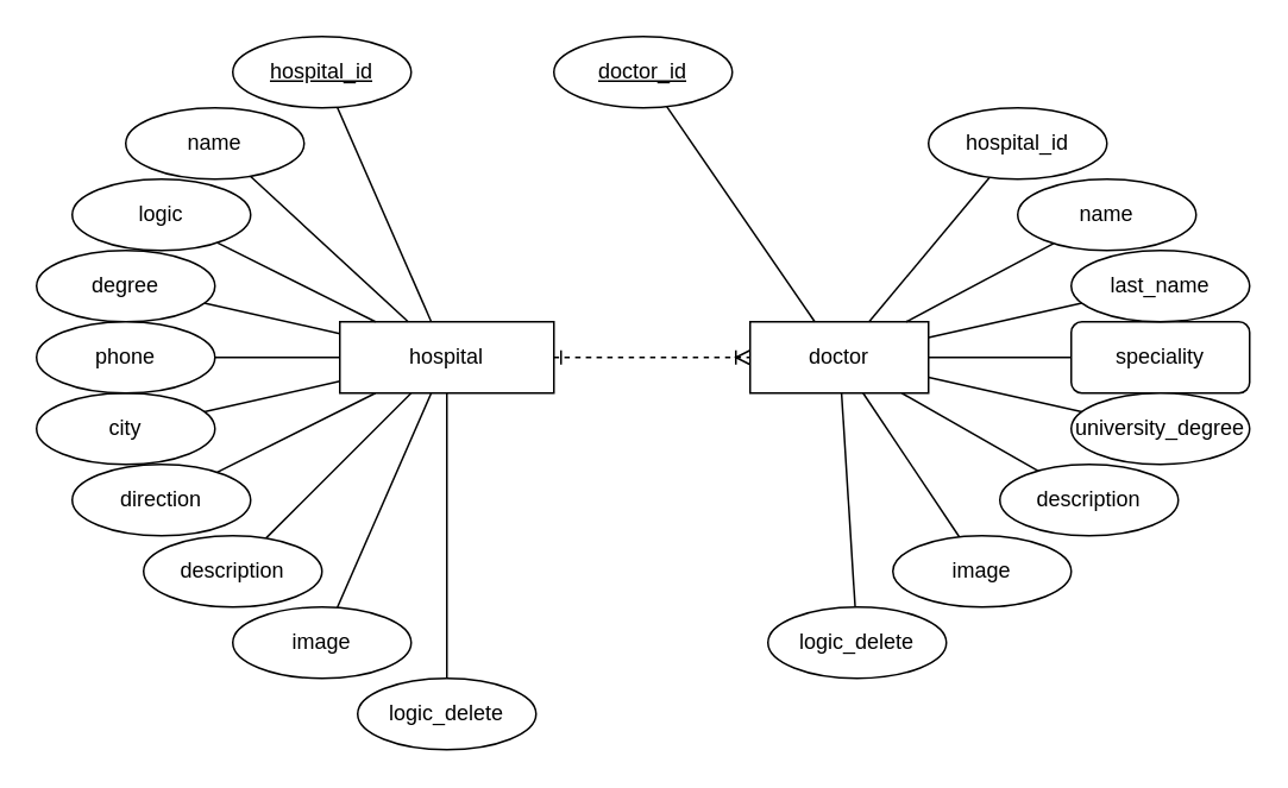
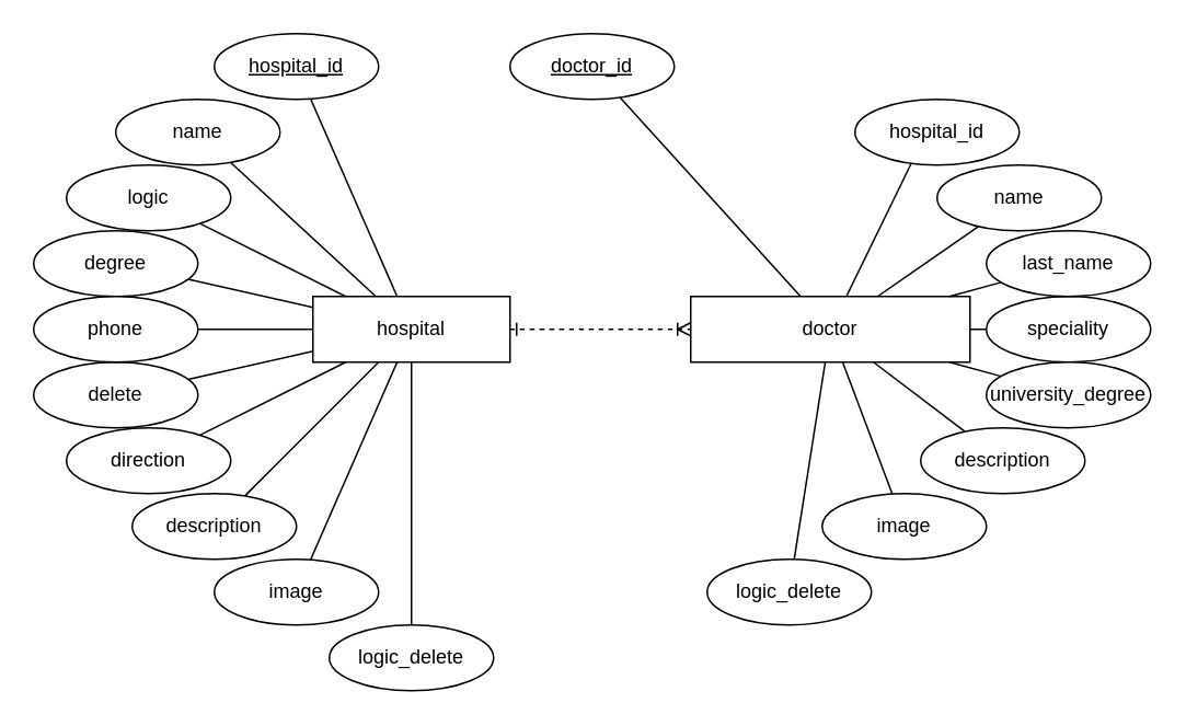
  <mxCell id="0" />
  <mxCell id="1" parent="0" />
  <mxCell id="2" style="edgeStyle=none;curved=1;rounded=0;orthogonalLoop=1;jettySize=auto;html=1;entryX=0;entryY=0.5;entryDx=0;entryDy=0;fontSize=12;strokeColor=default;endArrow=ERoneToMany;endFill=0;startArrow=ERone;startFill=0;dashed=1;" parent="1" source="3" target="22" edge="1"><mxGeometry relative="1" as="geometry" /></mxCell>
  <mxCell id="3" value="hospital" style="whiteSpace=wrap;html=1;align=center;" parent="1" vertex="1"><mxGeometry x="190" y="180" width="120" height="40" as="geometry" /></mxCell>
  <mxCell id="4" style="edgeStyle=none;curved=1;rounded=0;orthogonalLoop=1;jettySize=auto;html=1;fontSize=12;startSize=8;endSize=8;endArrow=none;startFill=0;" parent="1" source="5" target="3" edge="1"><mxGeometry relative="1" as="geometry" /></mxCell>
  <mxCell id="5" value="hospital_id" style="ellipse;whiteSpace=wrap;html=1;align=center;fontStyle=4;" parent="1" vertex="1"><mxGeometry x="130" y="20" width="100" height="40" as="geometry" /></mxCell>
  <mxCell id="6" style="edgeStyle=none;shape=connector;curved=1;rounded=0;orthogonalLoop=1;jettySize=auto;html=1;strokeColor=default;align=center;verticalAlign=middle;fontFamily=Helvetica;fontSize=12;fontColor=default;labelBackgroundColor=default;startFill=0;startSize=8;endArrow=none;endSize=8;" parent="1" source="7" target="3" edge="1"><mxGeometry relative="1" as="geometry" /></mxCell>
  <mxCell id="7" value="name" style="ellipse;whiteSpace=wrap;html=1;align=center;" parent="1" vertex="1"><mxGeometry x="70" y="60" width="100" height="40" as="geometry" /></mxCell>
  <mxCell id="8" style="edgeStyle=none;shape=connector;curved=1;rounded=0;orthogonalLoop=1;jettySize=auto;html=1;strokeColor=default;align=center;verticalAlign=middle;fontFamily=Helvetica;fontSize=12;fontColor=default;labelBackgroundColor=default;startFill=0;startSize=8;endArrow=none;endSize=8;" parent="1" source="9" target="3" edge="1"><mxGeometry relative="1" as="geometry" /></mxCell>
  <mxCell id="9" value="logic" style="ellipse;whiteSpace=wrap;html=1;align=center;" parent="1" vertex="1"><mxGeometry x="40" y="100" width="100" height="40" as="geometry" /></mxCell>
  <mxCell id="10" style="edgeStyle=none;shape=connector;curved=1;rounded=0;orthogonalLoop=1;jettySize=auto;html=1;strokeColor=default;align=center;verticalAlign=middle;fontFamily=Helvetica;fontSize=12;fontColor=default;labelBackgroundColor=default;startFill=0;startSize=8;endArrow=none;endSize=8;" parent="1" source="11" target="3" edge="1"><mxGeometry relative="1" as="geometry" /></mxCell>
  <mxCell id="11" value="degree" style="ellipse;whiteSpace=wrap;html=1;align=center;" parent="1" vertex="1"><mxGeometry x="20" y="140" width="100" height="40" as="geometry" /></mxCell>
  <mxCell id="12" style="edgeStyle=none;shape=connector;curved=1;rounded=0;orthogonalLoop=1;jettySize=auto;html=1;strokeColor=default;align=center;verticalAlign=middle;fontFamily=Helvetica;fontSize=12;fontColor=default;labelBackgroundColor=default;startFill=0;startSize=8;endArrow=none;endSize=8;" parent="1" source="13" target="3" edge="1"><mxGeometry relative="1" as="geometry" /></mxCell>
- <mxCell id="13" value="city" style="ellipse;whiteSpace=wrap;html=1;align=center;" parent="1" vertex="1"><mxGeometry x="20" y="220" width="100" height="40" as="geometry" /></mxCell>
+ <mxCell id="13" value="delete" style="ellipse;whiteSpace=wrap;html=1;align=center;" parent="1" vertex="1"><mxGeometry x="20" y="220" width="100" height="40" as="geometry" /></mxCell>
  <mxCell id="14" style="edgeStyle=none;shape=connector;curved=1;rounded=0;orthogonalLoop=1;jettySize=auto;html=1;strokeColor=default;align=center;verticalAlign=middle;fontFamily=Helvetica;fontSize=12;fontColor=default;labelBackgroundColor=default;startFill=0;startSize=8;endArrow=none;endSize=8;" parent="1" source="15" target="3" edge="1"><mxGeometry relative="1" as="geometry" /></mxCell>
  <mxCell id="15" value="direction" style="ellipse;whiteSpace=wrap;html=1;align=center;" parent="1" vertex="1"><mxGeometry x="40" y="260" width="100" height="40" as="geometry" /></mxCell>
  <mxCell id="16" style="edgeStyle=none;shape=connector;curved=1;rounded=0;orthogonalLoop=1;jettySize=auto;html=1;strokeColor=default;align=center;verticalAlign=middle;fontFamily=Helvetica;fontSize=12;fontColor=default;labelBackgroundColor=default;startFill=0;startSize=8;endArrow=none;endSize=8;" parent="1" source="17" target="3" edge="1"><mxGeometry relative="1" as="geometry" /></mxCell>
  <mxCell id="17" value="phone" style="ellipse;whiteSpace=wrap;html=1;align=center;" parent="1" vertex="1"><mxGeometry x="20" y="180" width="100" height="40" as="geometry" /></mxCell>
  <mxCell id="18" style="edgeStyle=none;shape=connector;curved=1;rounded=0;orthogonalLoop=1;jettySize=auto;html=1;strokeColor=default;align=center;verticalAlign=middle;fontFamily=Helvetica;fontSize=12;fontColor=default;labelBackgroundColor=default;startFill=0;startSize=8;endArrow=none;endSize=8;" parent="1" source="19" target="3" edge="1"><mxGeometry relative="1" as="geometry" /></mxCell>
  <mxCell id="19" value="description" style="ellipse;whiteSpace=wrap;html=1;align=center;" parent="1" vertex="1"><mxGeometry x="80" y="300" width="100" height="40" as="geometry" /></mxCell>
  <mxCell id="20" style="edgeStyle=none;shape=connector;curved=1;rounded=0;orthogonalLoop=1;jettySize=auto;html=1;strokeColor=default;align=center;verticalAlign=middle;fontFamily=Helvetica;fontSize=12;fontColor=default;labelBackgroundColor=default;startFill=0;startSize=8;endArrow=none;endSize=8;" parent="1" source="21" target="3" edge="1"><mxGeometry relative="1" as="geometry" /></mxCell>
  <mxCell id="21" value="image" style="ellipse;whiteSpace=wrap;html=1;align=center;" parent="1" vertex="1"><mxGeometry x="130" y="340" width="100" height="40" as="geometry" /></mxCell>
- <mxCell id="22" value="doctor" style="whiteSpace=wrap;html=1;align=center;" parent="1" vertex="1"><mxGeometry x="420" y="180" width="100" height="40" as="geometry" /></mxCell>
+ <mxCell id="22" value="doctor" style="whiteSpace=wrap;html=1;align=center;" parent="1" vertex="1"><mxGeometry x="420" y="180" width="170" height="40" as="geometry" /></mxCell>
  <mxCell id="23" style="edgeStyle=none;shape=connector;curved=1;rounded=0;orthogonalLoop=1;jettySize=auto;html=1;strokeColor=default;align=center;verticalAlign=middle;fontFamily=Helvetica;fontSize=12;fontColor=default;labelBackgroundColor=default;startFill=0;startSize=8;endArrow=none;endSize=8;" parent="1" source="24" target="22" edge="1"><mxGeometry relative="1" as="geometry" /></mxCell>
  <mxCell id="24" value="name" style="ellipse;whiteSpace=wrap;html=1;align=center;" parent="1" vertex="1"><mxGeometry x="570" y="100" width="100" height="40" as="geometry" /></mxCell>
  <mxCell id="25" style="edgeStyle=none;shape=connector;curved=1;rounded=0;orthogonalLoop=1;jettySize=auto;html=1;strokeColor=default;align=center;verticalAlign=middle;fontFamily=Helvetica;fontSize=12;fontColor=default;labelBackgroundColor=default;startFill=0;startSize=8;endArrow=none;endSize=8;" parent="1" source="26" target="22" edge="1"><mxGeometry relative="1" as="geometry" /></mxCell>
- <mxCell id="26" value="speciality" style="whiteSpace=wrap;html=1;align=center;rounded=1;" parent="1" vertex="1"><mxGeometry x="600" y="180" width="100" height="40" as="geometry" /></mxCell>
+ <mxCell id="26" value="speciality" style="ellipse;whiteSpace=wrap;html=1;align=center;" parent="1" vertex="1"><mxGeometry x="600" y="180" width="100" height="40" as="geometry" /></mxCell>
  <mxCell id="27" style="edgeStyle=none;shape=connector;curved=1;rounded=0;orthogonalLoop=1;jettySize=auto;html=1;strokeColor=default;align=center;verticalAlign=middle;fontFamily=Helvetica;fontSize=12;fontColor=default;labelBackgroundColor=default;startFill=0;startSize=8;endArrow=none;endSize=8;" parent="1" source="28" target="22" edge="1"><mxGeometry relative="1" as="geometry" /></mxCell>
  <mxCell id="28" value="university_degree" style="ellipse;whiteSpace=wrap;html=1;align=center;" parent="1" vertex="1"><mxGeometry x="600" y="220" width="100" height="40" as="geometry" /></mxCell>
  <mxCell id="29" style="edgeStyle=none;shape=connector;curved=1;rounded=0;orthogonalLoop=1;jettySize=auto;html=1;strokeColor=default;align=center;verticalAlign=middle;fontFamily=Helvetica;fontSize=12;fontColor=default;labelBackgroundColor=default;startFill=0;startSize=8;endArrow=none;endSize=8;" parent="1" source="30" target="22" edge="1"><mxGeometry relative="1" as="geometry" /></mxCell>
  <mxCell id="30" value="description" style="ellipse;whiteSpace=wrap;html=1;align=center;" parent="1" vertex="1"><mxGeometry x="560" y="260" width="100" height="40" as="geometry" /></mxCell>
  <mxCell id="31" style="edgeStyle=none;shape=connector;curved=1;rounded=0;orthogonalLoop=1;jettySize=auto;html=1;strokeColor=default;align=center;verticalAlign=middle;fontFamily=Helvetica;fontSize=12;fontColor=default;labelBackgroundColor=default;startFill=0;startSize=8;endArrow=none;endSize=8;" parent="1" source="32" target="22" edge="1"><mxGeometry relative="1" as="geometry" /></mxCell>
  <mxCell id="32" value="image" style="ellipse;whiteSpace=wrap;html=1;align=center;" parent="1" vertex="1"><mxGeometry x="500" y="300" width="100" height="40" as="geometry" /></mxCell>
  <mxCell id="33" style="edgeStyle=none;shape=connector;curved=1;rounded=0;orthogonalLoop=1;jettySize=auto;html=1;strokeColor=default;align=center;verticalAlign=middle;fontFamily=Helvetica;fontSize=12;fontColor=default;labelBackgroundColor=default;startFill=0;startSize=8;endArrow=none;endSize=8;" parent="1" source="34" target="22" edge="1"><mxGeometry relative="1" as="geometry" /></mxCell>
  <mxCell id="34" value="doctor_id" style="ellipse;whiteSpace=wrap;html=1;align=center;fontStyle=4;" parent="1" vertex="1"><mxGeometry x="310" y="20" width="100" height="40" as="geometry" /></mxCell>
  <mxCell id="35" style="edgeStyle=none;shape=connector;curved=1;rounded=0;orthogonalLoop=1;jettySize=auto;html=1;strokeColor=default;align=center;verticalAlign=middle;fontFamily=Helvetica;fontSize=12;fontColor=default;labelBackgroundColor=default;startFill=0;startSize=8;endArrow=none;endSize=8;" parent="1" target="22" edge="1"><mxGeometry relative="1" as="geometry"><mxPoint x="554.246" y="98.981" as="sourcePoint" /></mxGeometry></mxCell>
  <mxCell id="36" style="edgeStyle=none;shape=connector;curved=1;rounded=0;orthogonalLoop=1;jettySize=auto;html=1;strokeColor=default;align=center;verticalAlign=middle;fontFamily=Helvetica;fontSize=12;fontColor=default;labelBackgroundColor=default;startFill=0;startSize=8;endArrow=none;endSize=8;" parent="1" source="37" target="22" edge="1"><mxGeometry relative="1" as="geometry" /></mxCell>
  <mxCell id="37" value="last_name" style="ellipse;whiteSpace=wrap;html=1;align=center;" parent="1" vertex="1"><mxGeometry x="600" y="140" width="100" height="40" as="geometry" /></mxCell>
  <mxCell id="38" value="hospital_id" style="ellipse;whiteSpace=wrap;html=1;align=center;" parent="1" vertex="1"><mxGeometry x="520" y="60" width="100" height="40" as="geometry" /></mxCell>
  <mxCell id="39" style="edgeStyle=none;shape=connector;curved=1;rounded=0;orthogonalLoop=1;jettySize=auto;html=1;strokeColor=default;align=center;verticalAlign=middle;fontFamily=Helvetica;fontSize=12;fontColor=default;labelBackgroundColor=default;startFill=0;startSize=8;endArrow=none;endSize=8;" edge="1" parent="1" source="40" target="22"><mxGeometry relative="1" as="geometry" /></mxCell>
  <mxCell id="40" value="logic_delete" style="ellipse;whiteSpace=wrap;html=1;align=center;" vertex="1" parent="1"><mxGeometry x="430" y="340" width="100" height="40" as="geometry" /></mxCell>
  <mxCell id="41" style="edgeStyle=none;shape=connector;curved=1;rounded=0;orthogonalLoop=1;jettySize=auto;html=1;strokeColor=default;align=center;verticalAlign=middle;fontFamily=Helvetica;fontSize=12;fontColor=default;labelBackgroundColor=default;startFill=0;startSize=8;endArrow=none;endSize=8;" edge="1" parent="1" source="42" target="3"><mxGeometry relative="1" as="geometry" /></mxCell>
  <mxCell id="42" value="logic_delete" style="ellipse;whiteSpace=wrap;html=1;align=center;" vertex="1" parent="1"><mxGeometry x="200" y="380" width="100" height="40" as="geometry" /></mxCell>
